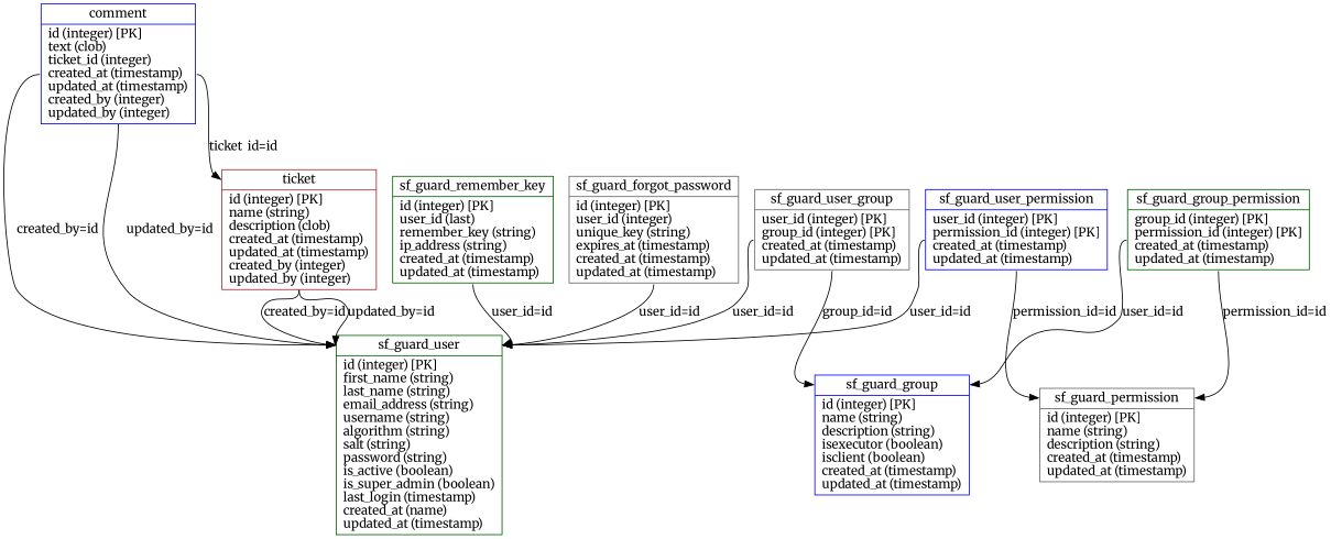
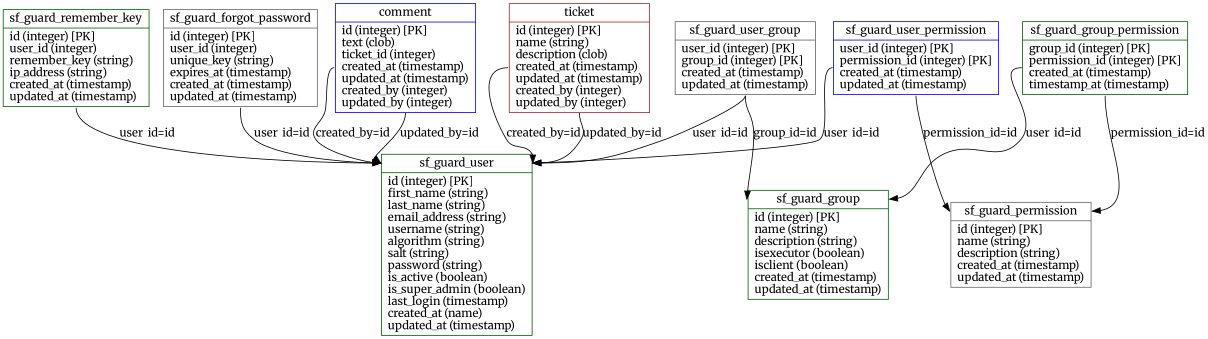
  digraph {
    fontname=Merriweather
    splines=true
    node [color=blue fontname=Merriweather shape=record]
    edge [fontname=Merriweather headport=table labeldistance=2 tailport=cols]
    n1 [label="{<table>comment|<cols>id (integer) [PK]\ltext (clob)\lticket_id (integer)\lcreated_at (timestamp)\lupdated_at (timestamp)\lcreated_by (integer)\lupdated_by (integer)\l}"]
    n2 [color=darkgreen label="{<table>sf_guard_user|<cols>id (integer) [PK]\lfirst_name (string)\llast_name (string)\lemail_address (string)\lusername (string)\lalgorithm (string)\lsalt (string)\lpassword (string)\lis_active (boolean)\lis_super_admin (boolean)\llast_login (timestamp)\lcreated_at (name)\lupdated_at (timestamp)\l}"]
    n3 [color=brown label="{<table>ticket|<cols>id (integer) [PK]\lname (string)\ldescription (clob)\lcreated_at (timestamp)\lupdated_at (timestamp)\lcreated_by (integer)\lupdated_by (integer)\l}"]
-   n4 [label="{<table>sf_guard_group|<cols>id (integer) [PK]\lname (string)\ldescription (string)\lisexecutor (boolean)\lisclient (boolean)\lcreated_at (timestamp)\lupdated_at (timestamp)\l}"]
-   n5 [color=darkgreen label="{<table>sf_guard_group_permission|<cols>group_id (integer) [PK]\lpermission_id (integer) [PK]\lcreated_at (timestamp)\lupdated_at (timestamp)\l}"]
+   n4 [color=darkgreen label="{<table>sf_guard_group|<cols>id (integer) [PK]\lname (string)\ldescription (string)\lisexecutor (boolean)\lisclient (boolean)\lcreated_at (timestamp)\lupdated_at (timestamp)\l}"]
+   n5 [color=darkgreen label="{<table>sf_guard_group_permission|<cols>group_id (integer) [PK]\lpermission_id (integer) [PK]\lcreated_at (timestamp)\ltimestamp_at (timestamp)\l}"]
    n6 [color=gray40 label="{<table>sf_guard_permission|<cols>id (integer) [PK]\lname (string)\ldescription (string)\lcreated_at (timestamp)\lupdated_at (timestamp)\l}"]
    n7 [label="{<table>sf_guard_user_permission|<cols>user_id (integer) [PK]\lpermission_id (integer) [PK]\lcreated_at (timestamp)\lupdated_at (timestamp)\l}"]
-   n8 [color=darkgreen label="{<table>sf_guard_remember_key|<cols>id (integer) [PK]\luser_id (last)\lremember_key (string)\lip_address (string)\lcreated_at (timestamp)\lupdated_at (timestamp)\l}"]
+   n8 [color=darkgreen label="{<table>sf_guard_remember_key|<cols>id (integer) [PK]\luser_id (integer)\lremember_key (string)\lip_address (string)\lcreated_at (timestamp)\lupdated_at (timestamp)\l}"]
    n9 [color=gray40 label="{<table>sf_guard_forgot_password|<cols>id (integer) [PK]\luser_id (integer)\lunique_key (string)\lexpires_at (timestamp)\lcreated_at (timestamp)\lupdated_at (timestamp)\l}"]
    n10 [color=gray40 label="{<table>sf_guard_user_group|<cols>user_id (integer) [PK]\lgroup_id (integer) [PK]\lcreated_at (timestamp)\lupdated_at (timestamp)\l}"]
    n1 -> n2 [label="created_by=id"]
    n1 -> n2 [label="updated_by=id"]
-   n1 -> n3 [label="ticket_id=id"]
    n3 -> n2 [label="created_by=id"]
    n3 -> n2 [label="updated_by=id"]
    n5 -> n4 [label="user_id=id"]
    n5 -> n6 [label="permission_id=id"]
    n7 -> n2 [label="user_id=id"]
    n7 -> n6 [label="permission_id=id"]
    n8 -> n2 [label="user_id=id"]
    n9 -> n2 [label="user_id=id"]
    n10 -> n2 [label="user_id=id"]
    n10 -> n4 [label="group_id=id"]
  }
